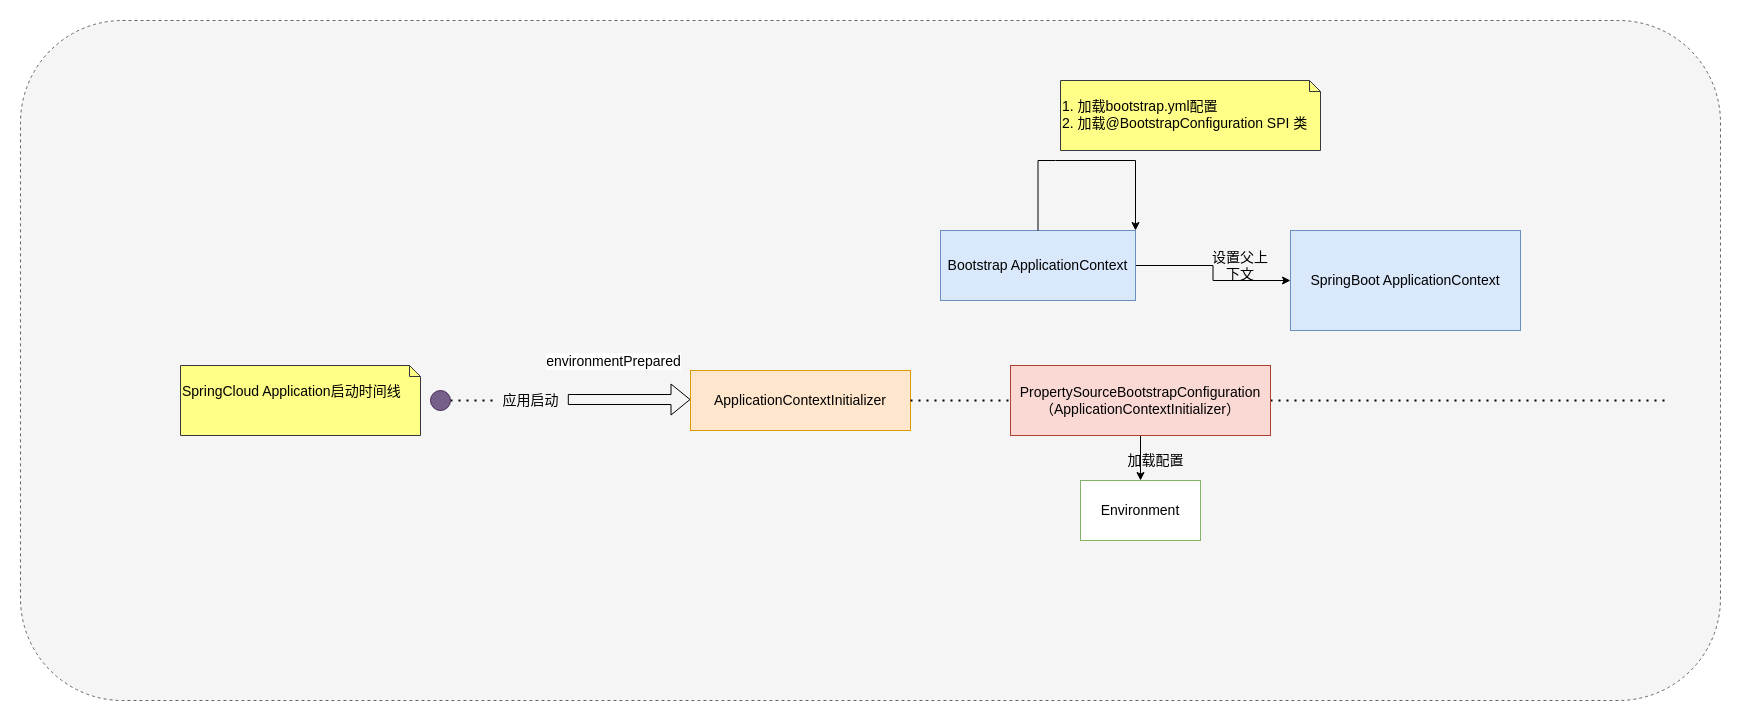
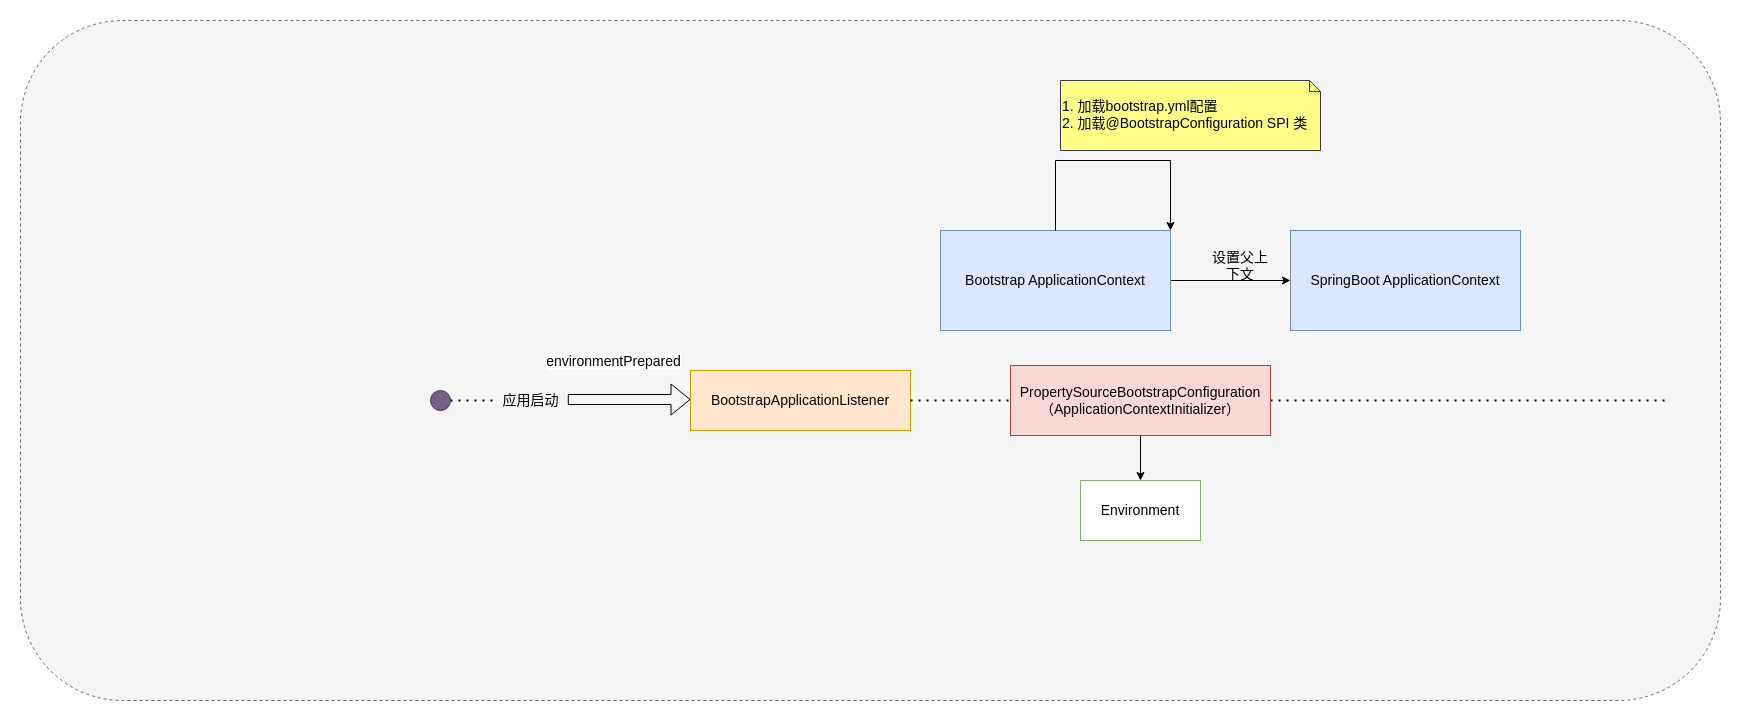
  <mxCell id="0" />
  <mxCell id="1" parent="0" />
  <mxCell id="2" value="" style="rounded=1;whiteSpace=wrap;html=1;dashed=1;fontSize=14;fillColor=#f5f5f5;fontColor=#333333;strokeColor=#666666;" vertex="1" parent="1"><mxGeometry x="20" y="20" width="1700" height="680" as="geometry" /></mxCell>
  <mxCell id="3" value="" style="endArrow=none;dashed=1;html=1;dashPattern=1 3;strokeWidth=2;rounded=0;startArrow=none;fontSize=14;" edge="1" parent="1" source="16"><mxGeometry width="50" height="50" relative="1" as="geometry"><mxPoint x="400" y="400" as="sourcePoint" /><mxPoint x="1670" y="400" as="targetPoint" /></mxGeometry></mxCell>
  <mxCell id="4" style="edgeStyle=orthogonalEdgeStyle;rounded=0;orthogonalLoop=1;jettySize=auto;html=1;entryX=0;entryY=0.5;entryDx=0;entryDy=0;fontSize=14;" edge="1" parent="1" source="5" target="6"><mxGeometry relative="1" as="geometry"><Array as="points" /></mxGeometry></mxCell>
- <mxCell id="5" value="Bootstrap ApplicationContext" style="rounded=0;whiteSpace=wrap;html=1;fillColor=#dae8fc;strokeColor=#6c8ebf;fontSize=14;" parent="1" vertex="1"><mxGeometry x="940" y="230" width="195" height="70" as="geometry" /></mxCell>
+ <mxCell id="5" value="Bootstrap ApplicationContext" style="rounded=0;whiteSpace=wrap;html=1;fillColor=#dae8fc;strokeColor=#6c8ebf;fontSize=14;" parent="1" vertex="1"><mxGeometry x="940" y="230" width="230" height="100" as="geometry" /></mxCell>
  <mxCell id="6" value="SpringBoot ApplicationContext" style="rounded=0;whiteSpace=wrap;html=1;fillColor=#dae8fc;strokeColor=#6c8ebf;fontSize=14;" vertex="1" parent="1"><mxGeometry x="1290" y="230" width="230" height="100" as="geometry" /></mxCell>
  <mxCell id="7" value="" style="shape=flexArrow;endArrow=classic;html=1;rounded=0;exitX=1.033;exitY=0.45;exitDx=0;exitDy=0;exitPerimeter=0;fontSize=14;" edge="1" parent="1" source="10"><mxGeometry width="50" height="50" relative="1" as="geometry"><mxPoint x="620" y="399" as="sourcePoint" /><mxPoint x="690" y="399" as="targetPoint" /></mxGeometry></mxCell>
  <mxCell id="8" value="environmentPrepared" style="edgeLabel;html=1;align=center;verticalAlign=middle;resizable=0;points=[];fontSize=14;" vertex="1" connectable="0" parent="7"><mxGeometry x="0.343" y="-6" relative="1" as="geometry"><mxPoint x="-37" y="-45" as="offset" /></mxGeometry></mxCell>
- <mxCell id="9" value="ApplicationContextInitializer" style="rounded=0;whiteSpace=wrap;html=1;fillColor=#ffe6cc;strokeColor=#d79b00;fontSize=14;" vertex="1" parent="1"><mxGeometry x="690" y="370" width="220" height="60" as="geometry" /></mxCell>
+ <mxCell id="9" value="BootstrapApplicationListener" style="rounded=0;whiteSpace=wrap;html=1;fillColor=#ffe6cc;strokeColor=#d79b00;fontSize=14;" vertex="1" parent="1"><mxGeometry x="690" y="370" width="220" height="60" as="geometry" /></mxCell>
  <mxCell id="10" value="应用启动" style="text;html=1;align=center;verticalAlign=middle;resizable=0;points=[];autosize=1;strokeColor=none;fillColor=none;fontSize=14;" vertex="1" parent="1"><mxGeometry x="495" y="390" width="70" height="20" as="geometry" /></mxCell>
  <mxCell id="11" value="" style="endArrow=none;dashed=1;html=1;dashPattern=1 3;strokeWidth=2;rounded=0;fontSize=14;startArrow=none;" edge="1" parent="1" source="21" target="10"><mxGeometry width="50" height="50" relative="1" as="geometry"><mxPoint x="440" y="400" as="sourcePoint" /><mxPoint x="1670" y="400" as="targetPoint" /></mxGeometry></mxCell>
  <mxCell id="12" style="edgeStyle=orthogonalEdgeStyle;rounded=0;orthogonalLoop=1;jettySize=auto;html=1;exitX=0.5;exitY=0;exitDx=0;exitDy=0;entryX=1;entryY=0;entryDx=0;entryDy=0;fontSize=14;" edge="1" parent="1" source="5" target="5"><mxGeometry relative="1" as="geometry"><Array as="points"><mxPoint x="1055" y="160" /><mxPoint x="1170" y="160" /></Array></mxGeometry></mxCell>
  <mxCell id="13" value="1. 加载bootstrap.yml配置&lt;br style=&quot;font-size: 14px;&quot;&gt;2. 加载@BootstrapConfiguration SPI 类" style="shape=note2;boundedLbl=1;whiteSpace=wrap;html=1;size=11;verticalAlign=top;align=left;fillColor=#ffff88;strokeColor=#36393d;fontSize=14;" vertex="1" parent="1"><mxGeometry x="1060" y="80" width="260" height="70" as="geometry" /></mxCell>
  <mxCell id="14" value="设置父上下文" style="text;html=1;strokeColor=none;fillColor=none;align=center;verticalAlign=middle;whiteSpace=wrap;rounded=0;fontSize=14;" vertex="1" parent="1"><mxGeometry x="1210" y="250" width="60" height="30" as="geometry" /></mxCell>
  <mxCell id="15" value="" style="edgeStyle=orthogonalEdgeStyle;rounded=0;orthogonalLoop=1;jettySize=auto;html=1;fontSize=14;" edge="1" parent="1" source="16" target="18"><mxGeometry relative="1" as="geometry" /></mxCell>
  <mxCell id="16" value="PropertySourceBootstrapConfiguration（ApplicationContextInitializer）" style="rounded=0;whiteSpace=wrap;html=1;fillColor=#fad9d5;strokeColor=#ae4132;fontSize=14;" vertex="1" parent="1"><mxGeometry x="1010" y="365" width="260" height="70" as="geometry" /></mxCell>
  <mxCell id="17" value="" style="endArrow=none;dashed=1;html=1;dashPattern=1 3;strokeWidth=2;rounded=0;startArrow=none;exitX=1;exitY=0.5;exitDx=0;exitDy=0;fontSize=14;" edge="1" parent="1" source="9" target="16"><mxGeometry width="50" height="50" relative="1" as="geometry"><mxPoint x="560" y="400" as="sourcePoint" /><mxPoint x="1670" y="400" as="targetPoint" /></mxGeometry></mxCell>
  <mxCell id="18" value="Environment" style="whiteSpace=wrap;html=1;rounded=0;fillColor=#ffffff;strokeColor=#82b366;fontSize=14;" vertex="1" parent="1"><mxGeometry x="1080" y="480" width="120" height="60" as="geometry" /></mxCell>
- <mxCell id="19" value="加载配置" style="text;html=1;align=center;verticalAlign=middle;resizable=0;points=[];autosize=1;strokeColor=none;fillColor=none;fontSize=14;" vertex="1" parent="1"><mxGeometry x="1120" y="450" width="70" height="20" as="geometry" /></mxCell>
- <mxCell id="20" value="SpringCloud Application启动时间线" style="shape=note2;boundedLbl=1;whiteSpace=wrap;html=1;size=11;verticalAlign=top;align=left;fillColor=#ffff88;strokeColor=#36393d;fontSize=14;" vertex="1" parent="1"><mxGeometry x="180" y="365" width="240" height="70" as="geometry" /></mxCell>
  <mxCell id="21" value="" style="ellipse;whiteSpace=wrap;html=1;aspect=fixed;fillColor=#76608a;fontColor=#ffffff;strokeColor=#432D57;fontSize=14;" vertex="1" parent="1"><mxGeometry x="430" y="390" width="20" height="20" as="geometry" /></mxCell>
  <mxCell id="22" value="" style="endArrow=none;dashed=1;html=1;dashPattern=1 3;strokeWidth=2;rounded=0;fontSize=14;" edge="1" parent="1" target="21"><mxGeometry width="50" height="50" relative="1" as="geometry"><mxPoint x="440" y="400" as="sourcePoint" /><mxPoint x="495" y="400" as="targetPoint" /></mxGeometry></mxCell>
